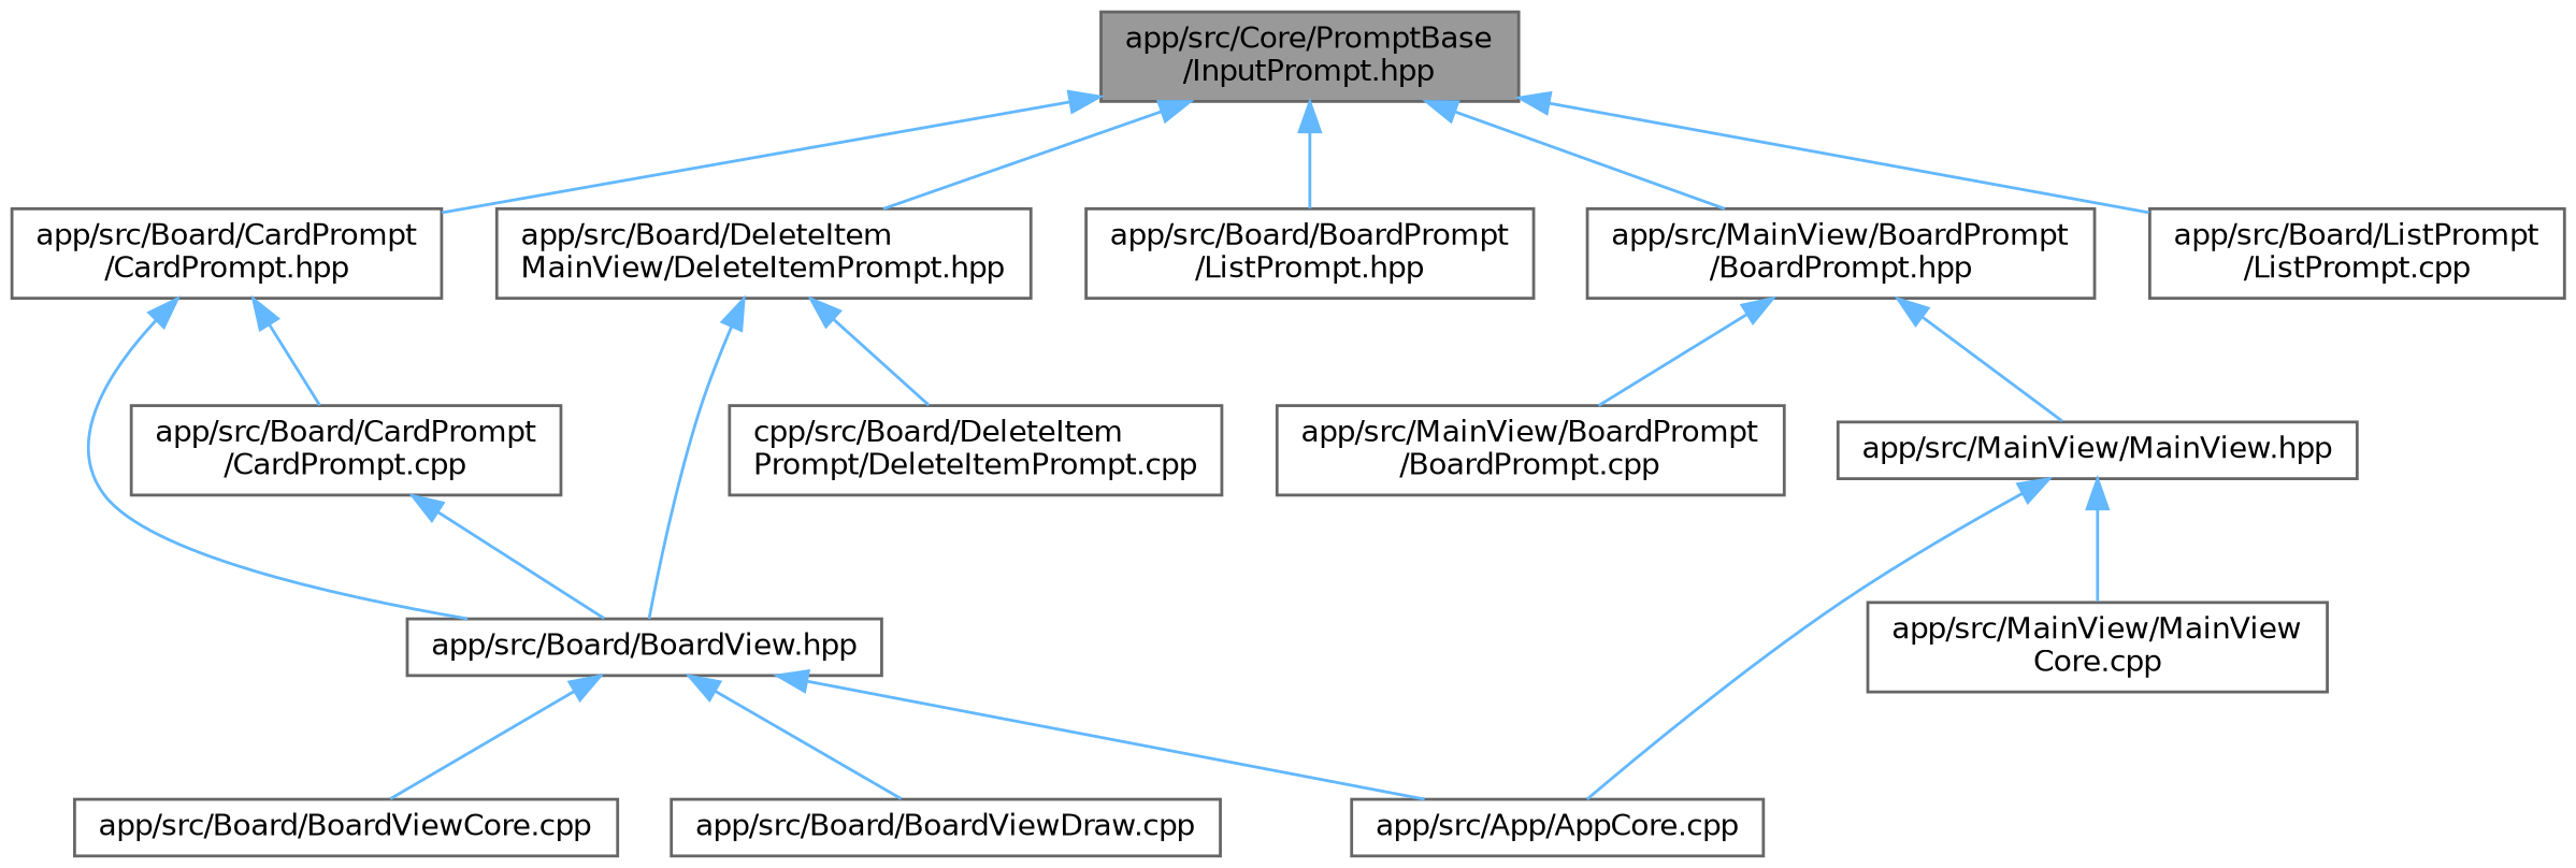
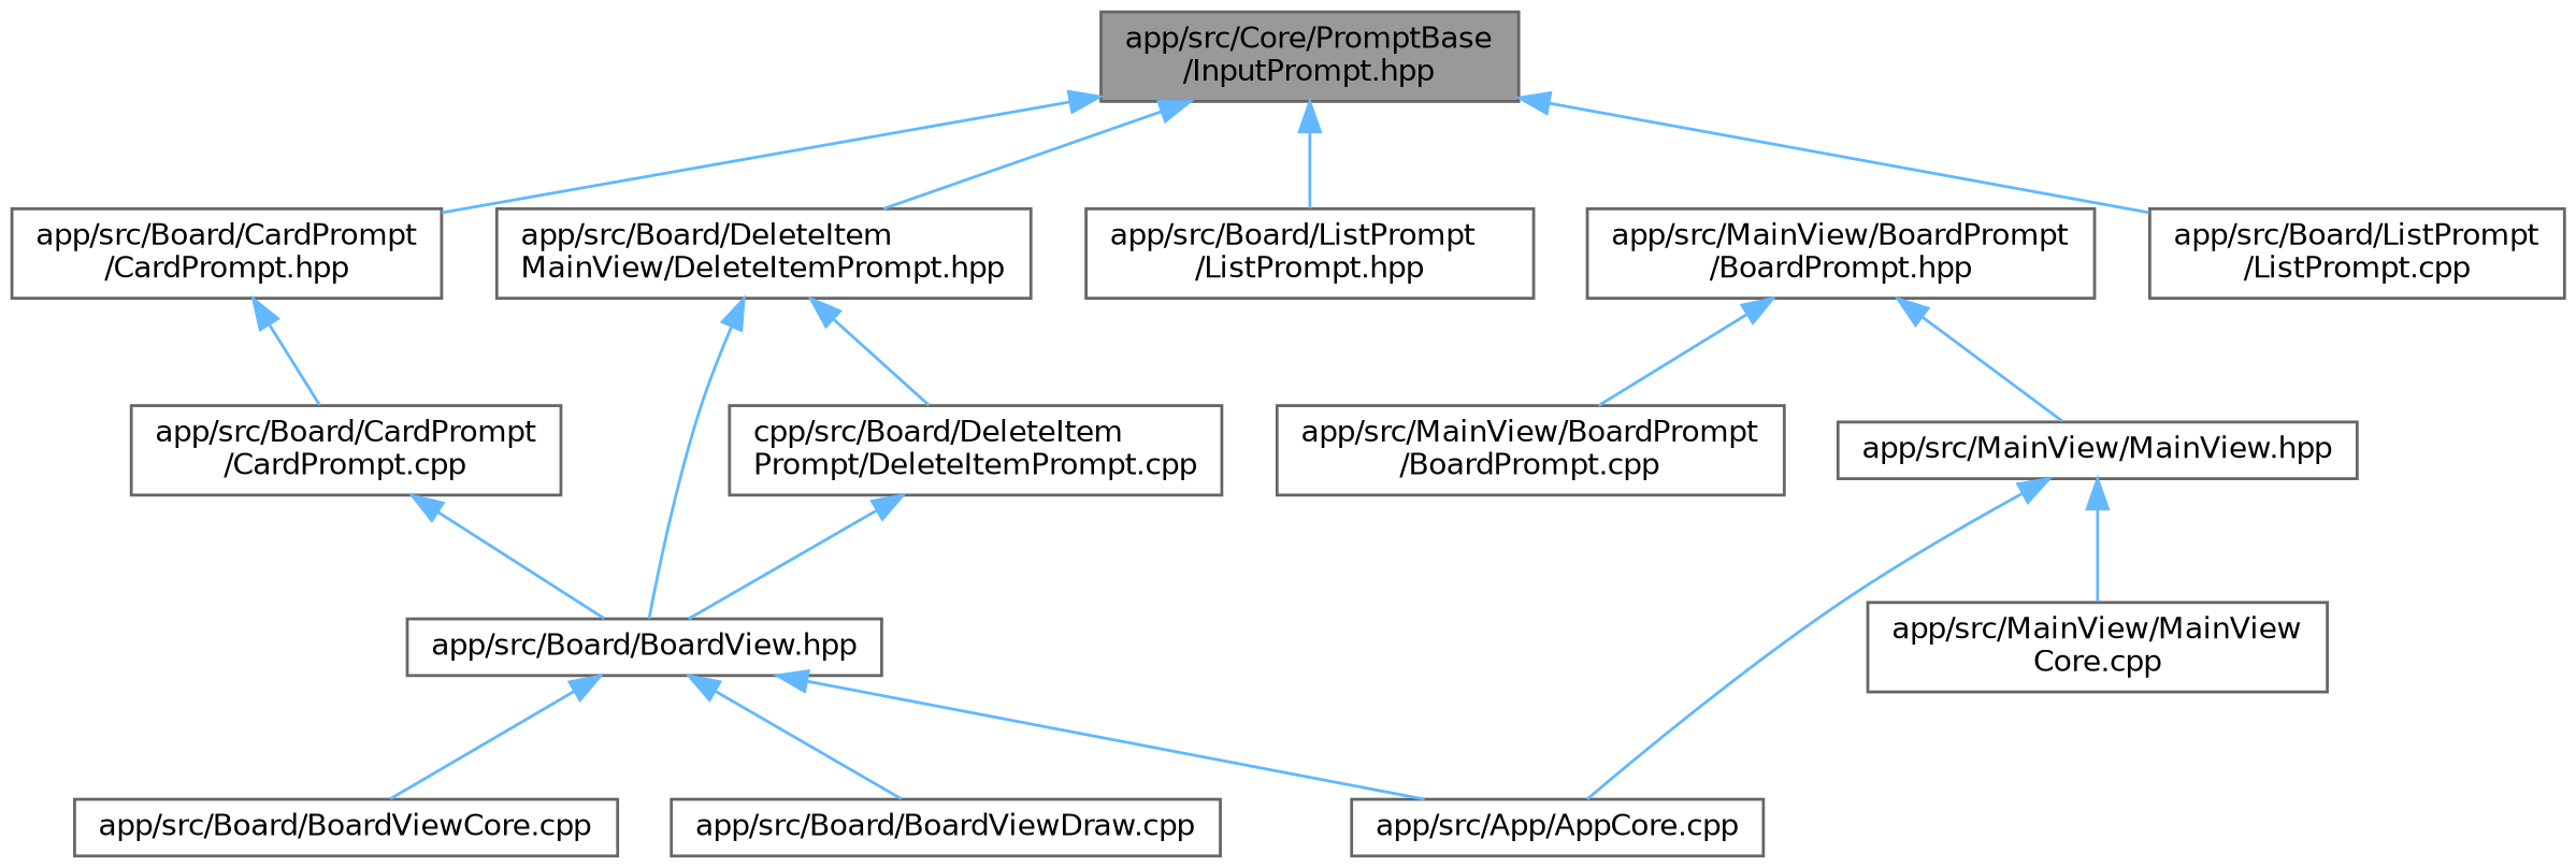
  digraph {
    node [color=grey40 fillcolor=white fontname=Helvetica fontsize=10 shape=box style=filled]
    edge [color=steelblue1 dir=back fontname=Helvetica fontsize=10 labelfontname=Helvetica labelfontsize=10 style=solid]
    n1 [color=gray40 fillcolor=grey60 fontcolor=black height=0.2 label="app/src/Core/PromptBase\l/InputPrompt.hpp" width=0.4]
    n2 [height=0.2 label="app/src/Board/CardPrompt\l/CardPrompt.hpp" width=0.4]
    n3 [height=0.2 label="app/src/Board/DeleteItem\lMainView/DeleteItemPrompt.hpp" width=0.4]
-   n4 [height=0.2 label="app/src/Board/BoardPrompt\l/ListPrompt.hpp" width=0.4]
+   n4 [height=0.2 label="app/src/Board/ListPrompt\l/ListPrompt.hpp" width=0.4]
    n5 [height=0.2 label="app/src/MainView/BoardPrompt\l/BoardPrompt.hpp" width=0.4]
    n6 [height=0.2 label="app/src/Board/ListPrompt\l/ListPrompt.cpp" width=0.4]
    n7 [height=0.2 label="app/src/Board/BoardView.hpp" width=0.4]
    n8 [height=0.2 label="app/src/Board/CardPrompt\l/CardPrompt.cpp" width=0.4]
    n9 [height=0.2 label="cpp/src/Board/DeleteItem\lPrompt/DeleteItemPrompt.cpp" width=0.4]
    n10 [height=0.2 label="app/src/MainView/BoardPrompt\l/BoardPrompt.cpp" width=0.4]
    n11 [height=0.2 label="app/src/MainView/MainView.hpp" width=0.4]
    n12 [height=0.2 label="app/src/App/AppCore.cpp" width=0.4]
    n13 [height=0.2 label="app/src/Board/BoardViewCore.cpp" width=0.4]
    n14 [height=0.2 label="app/src/Board/BoardViewDraw.cpp" width=0.4]
    n15 [height=0.2 label="app/src/MainView/MainView\lCore.cpp" width=0.4]
    n1 -> n2
    n1 -> n3
    n1 -> n4
-   n1 -> n5
    n1 -> n6
-   n2 -> n7
+   n9 -> n7
    n2 -> n8
    n3 -> n7
    n3 -> n9
    n5 -> n10
    n5 -> n11
    n7 -> n12
    n7 -> n13
    n7 -> n14
    n8 -> n7
    n11 -> n12
    n11 -> n15
  }
